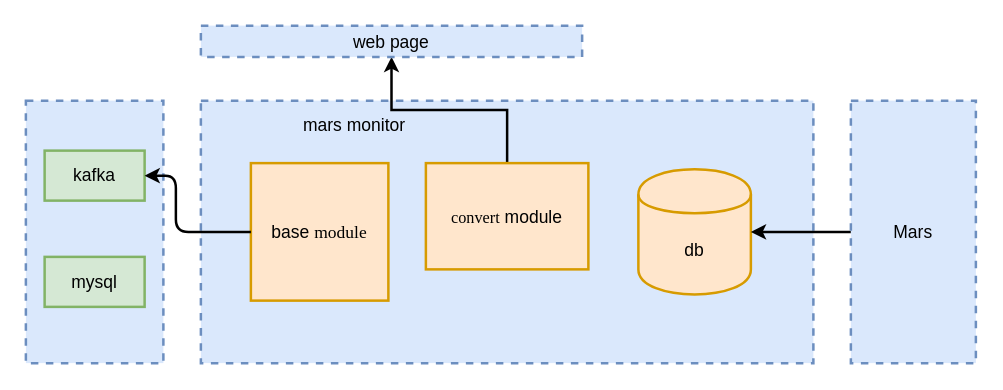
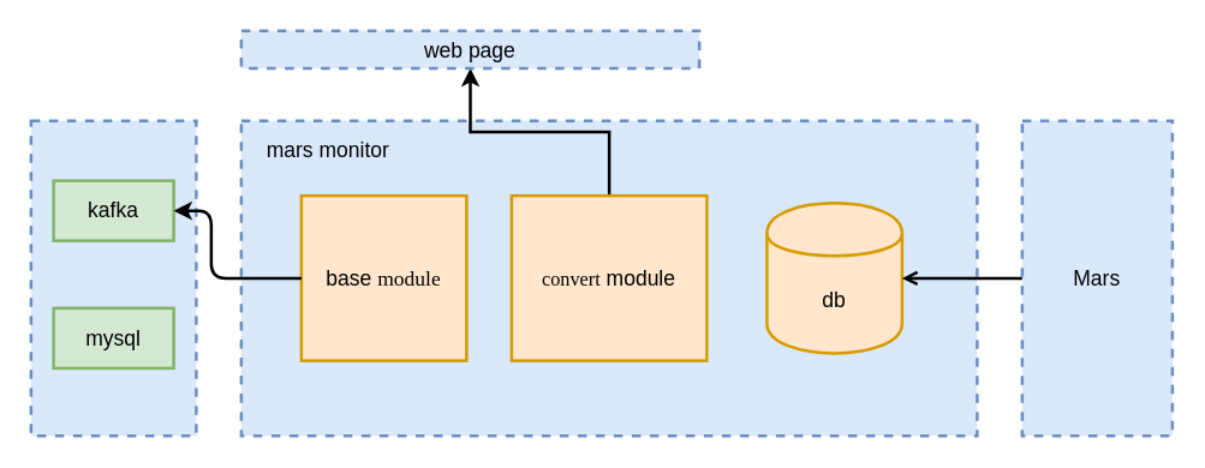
  <mxCell id="0" />
  <mxCell id="1" parent="0" />
  <mxCell id="2" value="" style="rounded=0;whiteSpace=wrap;html=1;fillColor=#dae8fc;strokeColor=#6c8ebf;dashed=1;strokeWidth=2;" vertex="1" parent="1"><mxGeometry x="160" y="80" width="490" height="210" as="geometry" /></mxCell>
- <mxCell id="3" value="&lt;div style=&quot;text-align: left&quot;&gt;&lt;div&gt;&lt;span style=&quot;font-size: 14px&quot;&gt;mars monitor&lt;/span&gt;&lt;/div&gt;&lt;/div&gt;" style="text;html=1;strokeColor=none;fillColor=none;align=center;verticalAlign=middle;whiteSpace=wrap;rounded=0;" vertex="1" parent="1"><mxGeometry x="237.5" y="90" width="90" height="20" as="geometry" /></mxCell>
+ <mxCell id="3" value="&lt;div style=&quot;text-align: left&quot;&gt;&lt;div&gt;&lt;span style=&quot;font-size: 14px&quot;&gt;mars monitor&lt;/span&gt;&lt;/div&gt;&lt;/div&gt;" style="text;html=1;strokeColor=none;fillColor=none;align=center;verticalAlign=middle;whiteSpace=wrap;rounded=0;" vertex="1" parent="1"><mxGeometry x="172.5" y="90" width="90" height="20" as="geometry" /></mxCell>
  <mxCell id="4" value="" style="rounded=0;whiteSpace=wrap;html=1;dashed=1;fillColor=#dae8fc;strokeColor=#6c8ebf;strokeWidth=2;" vertex="1" parent="1"><mxGeometry x="20" y="80" width="110" height="210" as="geometry" /></mxCell>
  <mxCell id="5" value="&lt;font style=&quot;font-size: 14px&quot;&gt;kafka&lt;/font&gt;" style="rounded=0;whiteSpace=wrap;html=1;fillColor=#d5e8d4;strokeColor=#82b366;strokeWidth=2;" vertex="1" parent="1"><mxGeometry x="35" y="120" width="80" height="40" as="geometry" /></mxCell>
  <mxCell id="6" value="&lt;font style=&quot;font-size: 14px&quot;&gt;mysql&lt;/font&gt;" style="rounded=0;whiteSpace=wrap;html=1;fillColor=#d5e8d4;strokeColor=#82b366;strokeWidth=2;" vertex="1" parent="1"><mxGeometry x="35" y="205" width="80" height="40" as="geometry" /></mxCell>
  <mxCell id="7" value="&lt;font style=&quot;font-size: 14px&quot;&gt;&lt;font&gt;base&amp;nbsp;&lt;/font&gt;&lt;span style=&quot;font-family: &amp;#34;microsoft yahei&amp;#34; ; white-space: nowrap&quot;&gt;module&lt;/span&gt;&lt;/font&gt;" style="rounded=0;whiteSpace=wrap;html=1;strokeWidth=2;fillColor=#ffe6cc;strokeColor=#d79b00;" vertex="1" parent="1"><mxGeometry x="200" y="130" width="110" height="110" as="geometry" /></mxCell>
  <mxCell id="8" value="" style="edgeStyle=orthogonalEdgeStyle;rounded=0;orthogonalLoop=1;jettySize=auto;html=1;strokeWidth=2;" edge="1" parent="1" source="9" target="14"><mxGeometry relative="1" as="geometry" /></mxCell>
- <mxCell id="9" value="&lt;font style=&quot;font-size: 14px&quot;&gt;&lt;span style=&quot;font-family: &amp;#34;microsoft yahei&amp;#34; ; font-size: 13px ; white-space: nowrap&quot;&gt;convert&lt;/span&gt;&amp;nbsp;module&lt;/font&gt;" style="rounded=0;whiteSpace=wrap;html=1;strokeWidth=2;fillColor=#ffe6cc;strokeColor=#d79b00;" vertex="1" parent="1"><mxGeometry x="340" y="130" width="130" height="85" as="geometry" /></mxCell>
+ <mxCell id="9" value="&lt;font style=&quot;font-size: 14px&quot;&gt;&lt;span style=&quot;font-family: &amp;#34;microsoft yahei&amp;#34; ; font-size: 13px ; white-space: nowrap&quot;&gt;convert&lt;/span&gt;&amp;nbsp;module&lt;/font&gt;" style="rounded=0;whiteSpace=wrap;html=1;strokeWidth=2;fillColor=#ffe6cc;strokeColor=#d79b00;" vertex="1" parent="1"><mxGeometry x="340" y="130" width="130" height="110" as="geometry" /></mxCell>
  <mxCell id="10" value="" style="endArrow=classic;html=1;exitX=0;exitY=0.5;exitDx=0;exitDy=0;entryX=1;entryY=0.5;entryDx=0;entryDy=0;strokeWidth=2;" edge="1" parent="1" source="7" target="5"><mxGeometry width="50" height="50" relative="1" as="geometry"><mxPoint x="50" y="390" as="sourcePoint" /><mxPoint x="100" y="340" as="targetPoint" /><Array as="points"><mxPoint x="140" y="185" /><mxPoint x="140" y="140" /></Array></mxGeometry></mxCell>
  <mxCell id="11" value="&lt;font style=&quot;font-size: 14px&quot;&gt;db&lt;/font&gt;" style="shape=cylinder;whiteSpace=wrap;html=1;boundedLbl=1;backgroundOutline=1;strokeWidth=2;fillColor=#ffe6cc;strokeColor=#d79b00;" vertex="1" parent="1"><mxGeometry x="510" y="135" width="90" height="100" as="geometry" /></mxCell>
- <mxCell id="12" value="" style="edgeStyle=orthogonalEdgeStyle;rounded=0;orthogonalLoop=1;jettySize=auto;html=1;strokeWidth=2;" edge="1" parent="1" source="13" target="11"><mxGeometry relative="1" as="geometry" /></mxCell>
+ <mxCell id="12" value="" style="edgeStyle=orthogonalEdgeStyle;rounded=0;orthogonalLoop=1;jettySize=auto;html=1;strokeWidth=2;endArrow=open;" edge="1" parent="1" source="13" target="11"><mxGeometry relative="1" as="geometry" /></mxCell>
  <mxCell id="13" value="&lt;font style=&quot;font-size: 14px&quot;&gt;Mars&lt;/font&gt;" style="rounded=0;whiteSpace=wrap;html=1;strokeWidth=2;dashed=1;fillColor=#dae8fc;strokeColor=#6c8ebf;" vertex="1" parent="1"><mxGeometry x="680" y="80" width="100" height="210" as="geometry" /></mxCell>
  <mxCell id="14" value="&lt;font style=&quot;font-size: 14px&quot;&gt;web page&lt;/font&gt;" style="rounded=0;whiteSpace=wrap;html=1;dashed=1;strokeWidth=2;fillColor=#dae8fc;strokeColor=#6c8ebf;" vertex="1" parent="1"><mxGeometry x="160" y="20" width="305" height="25" as="geometry" /></mxCell>
